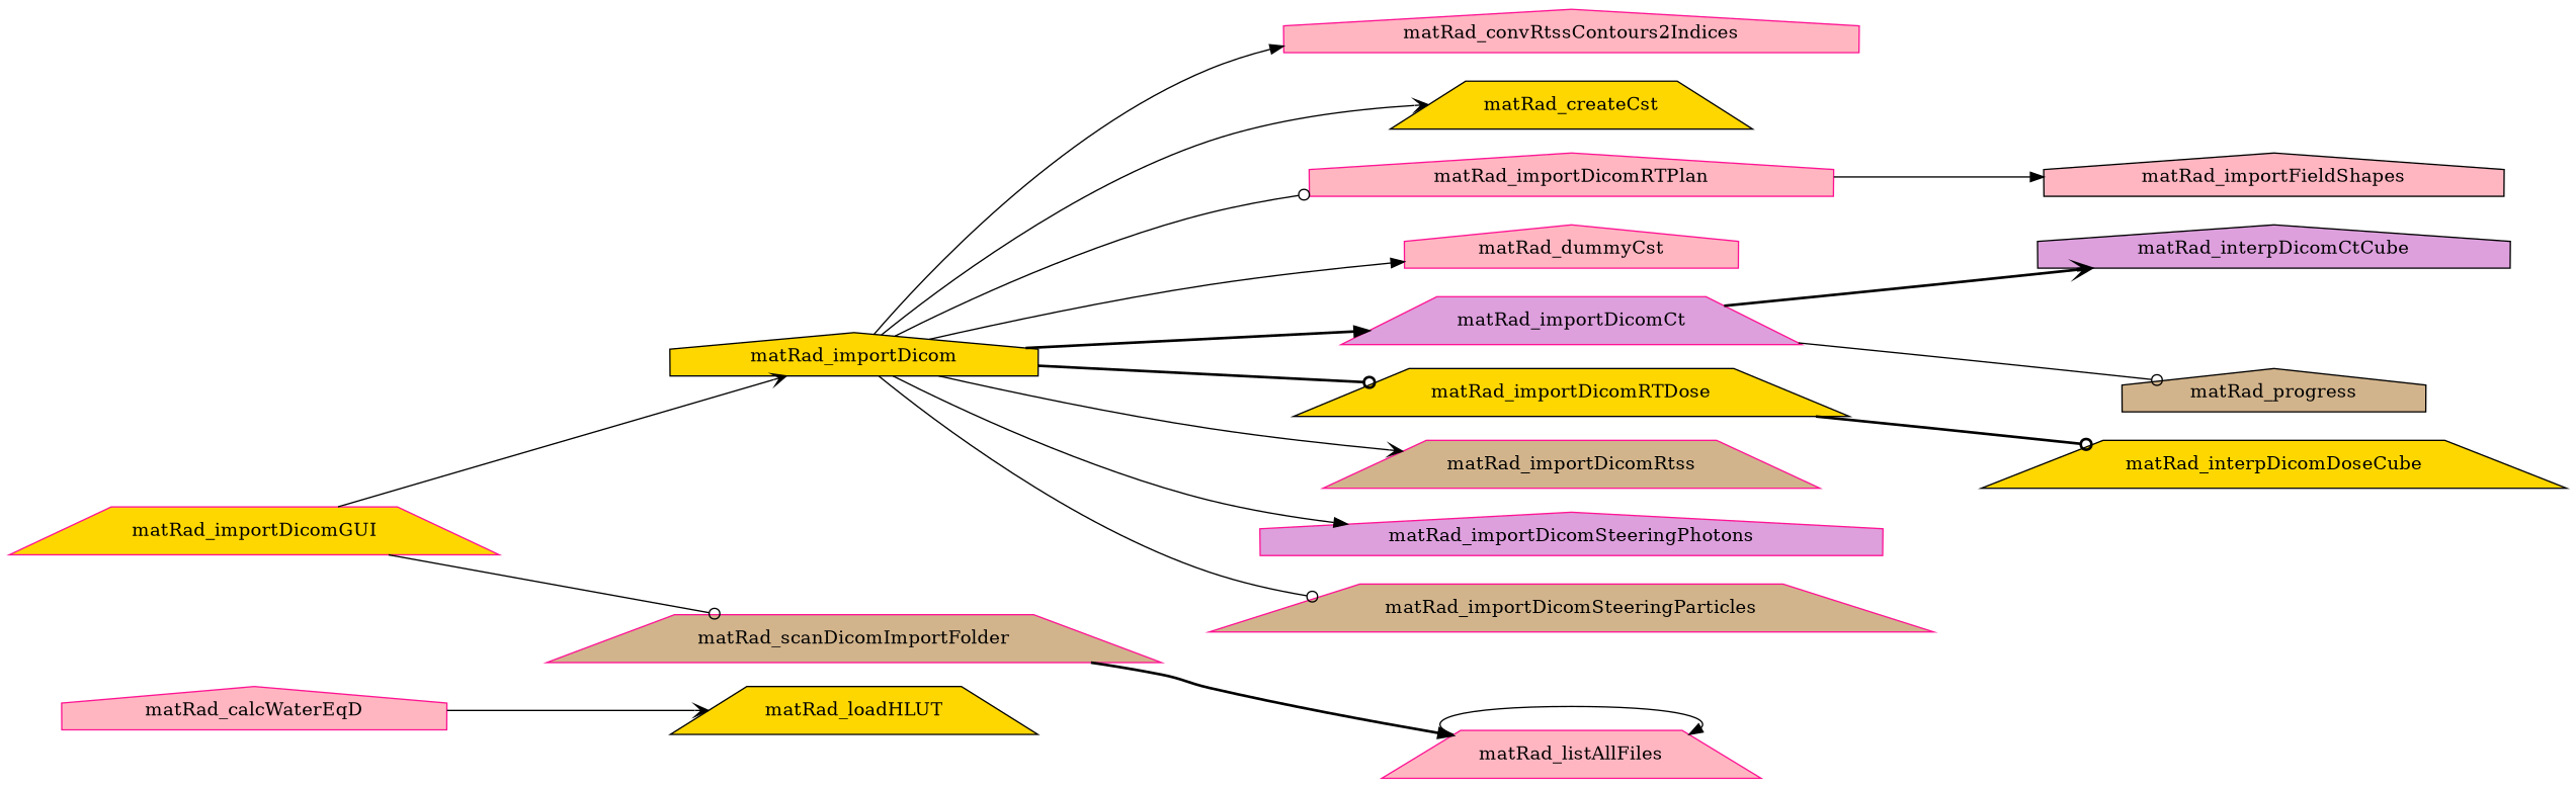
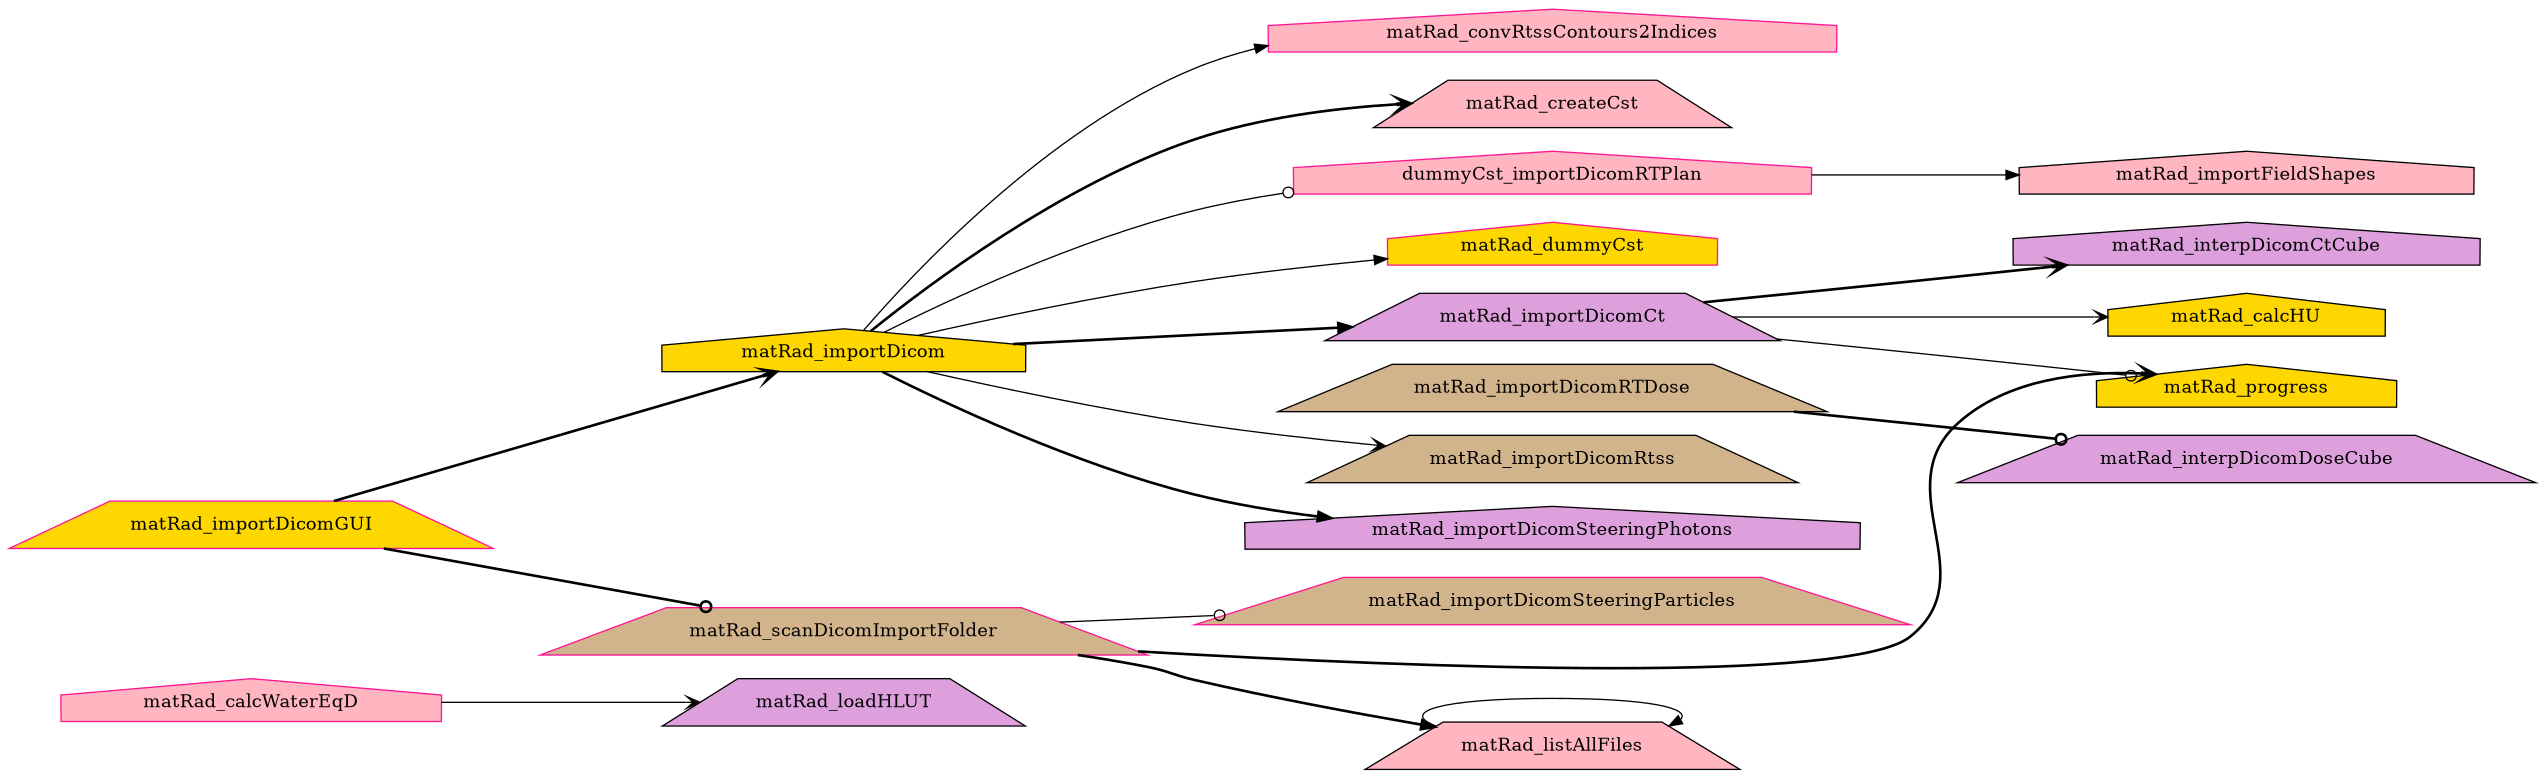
  digraph {
    rankdir=LR
    node [color=black fillcolor=lightpink shape=house style=filled]
    edge [arrowhead=vee style=solid]
    matRad_calcWaterEqD [color=deeppink]
-   matRad_loadHLUT [fillcolor=gold shape=trapezium]
+   matRad_loadHLUT [fillcolor=plum shape=trapezium]
    matRad_importDicom [fillcolor=gold]
    matRad_convRtssContours2Indices [color=deeppink]
-   matRad_createCst [fillcolor=gold shape=trapezium]
-   matRad_dummyCst [color=deeppink]
-   matRad_importDicomCt [color=deeppink fillcolor=plum shape=trapezium]
-   matRad_importDicomRTDose [fillcolor=gold shape=trapezium]
-   matRad_importDicomRTPlan [color=deeppink]
-   matRad_importDicomRtss [color=deeppink fillcolor=tan shape=trapezium]
+   matRad_createCst [shape=trapezium]
+   matRad_dummyCst [color=deeppink fillcolor=gold]
+   matRad_importDicomCt [fillcolor=plum shape=trapezium]
+   matRad_importDicomRTDose [fillcolor=tan shape=trapezium]
+   matRad_importDicomRTPlan [color=deeppink label=dummyCst_importDicomRTPlan]
+   matRad_importDicomRtss [fillcolor=tan shape=trapezium]
    matRad_importDicomSteeringParticles [color=deeppink fillcolor=tan shape=trapezium]
-   matRad_importDicomSteeringPhotons [color=deeppink fillcolor=plum]
+   matRad_importDicomSteeringPhotons [fillcolor=plum]
+   matRad_calcHU [fillcolor=gold]
    matRad_interpDicomCtCube [fillcolor=plum]
-   matRad_progress [fillcolor=tan]
-   matRad_interpDicomDoseCube [fillcolor=gold shape=trapezium]
+   matRad_progress [fillcolor=gold]
+   matRad_interpDicomDoseCube [fillcolor=plum shape=trapezium]
    matRad_importFieldShapes
    matRad_importDicomGUI [color=deeppink fillcolor=gold shape=trapezium]
    matRad_scanDicomImportFolder [color=deeppink fillcolor=tan shape=trapezium]
-   matRad_listAllFiles [color=deeppink shape=trapezium]
+   matRad_listAllFiles [shape=trapezium]
    matRad_calcWaterEqD -> matRad_loadHLUT
    matRad_importDicom -> matRad_convRtssContours2Indices [arrowhead=normal]
-   matRad_importDicom -> matRad_createCst
+   matRad_importDicom -> matRad_createCst [style=bold]
    matRad_importDicom -> matRad_dummyCst [arrowhead=normal]
    matRad_importDicom -> matRad_importDicomCt [arrowhead=normal style=bold]
-   matRad_importDicom -> matRad_importDicomRTDose [arrowhead=odot style=bold]
    matRad_importDicom -> matRad_importDicomRTPlan [arrowhead=odot]
    matRad_importDicom -> matRad_importDicomRtss
-   matRad_importDicom -> matRad_importDicomSteeringParticles [arrowhead=odot]
-   matRad_importDicom -> matRad_importDicomSteeringPhotons [arrowhead=normal]
+   matRad_scanDicomImportFolder -> matRad_importDicomSteeringParticles [arrowhead=odot]
+   matRad_importDicom -> matRad_importDicomSteeringPhotons [arrowhead=normal style=bold]
+   matRad_importDicomCt -> matRad_calcHU
    matRad_importDicomCt -> matRad_interpDicomCtCube [style=bold]
    matRad_importDicomCt -> matRad_progress [arrowhead=odot]
    matRad_importDicomRTDose -> matRad_interpDicomDoseCube [arrowhead=odot style=bold]
    matRad_importDicomRTPlan -> matRad_importFieldShapes [arrowhead=normal]
-   matRad_importDicomGUI -> matRad_importDicom
-   matRad_importDicomGUI -> matRad_scanDicomImportFolder [arrowhead=odot]
+   matRad_importDicomGUI -> matRad_importDicom [style=bold]
+   matRad_importDicomGUI -> matRad_scanDicomImportFolder [arrowhead=odot style=bold]
+   matRad_scanDicomImportFolder -> matRad_progress [style=bold]
    matRad_scanDicomImportFolder -> matRad_listAllFiles [arrowhead=normal style=bold]
    matRad_listAllFiles -> matRad_listAllFiles [arrowhead=normal]
  }
